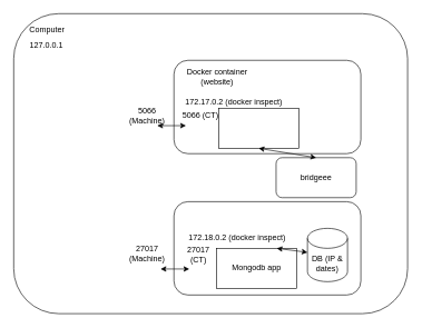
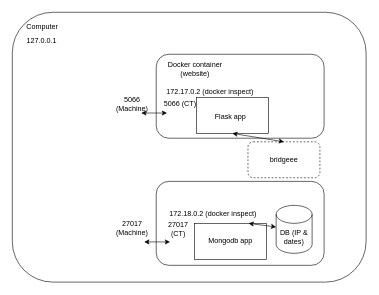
  <mxCell id="0" />
  <mxCell id="1" parent="0" />
  <mxCell id="2" value="" style="rounded=1;whiteSpace=wrap;html=1;" parent="1" vertex="1"><mxGeometry x="20" y="20" width="590" height="450" as="geometry" /></mxCell>
  <mxCell id="3" value="&lt;div&gt;Computer&lt;/div&gt;" style="text;html=1;align=center;verticalAlign=middle;whiteSpace=wrap;rounded=0;" parent="1" vertex="1"><mxGeometry x="40" y="30" width="60" height="30" as="geometry" /></mxCell>
  <mxCell id="4" value="" style="rounded=1;whiteSpace=wrap;html=1;" parent="1" vertex="1"><mxGeometry x="260" y="90" width="280" height="140" as="geometry" /></mxCell>
  <mxCell id="5" value="Docker container (website)" style="text;html=1;align=center;verticalAlign=middle;whiteSpace=wrap;rounded=0;" parent="1" vertex="1"><mxGeometry x="270" y="100" width="110" height="30" as="geometry" /></mxCell>
  <mxCell id="6" value="" style="endArrow=classic;startArrow=classic;html=1;rounded=0;exitX=0.75;exitY=1;exitDx=0;exitDy=0;" parent="1" source="7" edge="1"><mxGeometry width="50" height="50" relative="1" as="geometry"><mxPoint x="236" y="223" as="sourcePoint" /><mxPoint x="278" y="188" as="targetPoint" /></mxGeometry></mxCell>
  <mxCell id="7" value="5066 (Machine)" style="text;html=1;align=center;verticalAlign=middle;whiteSpace=wrap;rounded=0;" parent="1" vertex="1"><mxGeometry x="190" y="158" width="60" height="30" as="geometry" /></mxCell>
  <mxCell id="8" value="" style="rounded=0;whiteSpace=wrap;html=1;" parent="1" vertex="1"><mxGeometry x="327" y="162" width="120" height="60" as="geometry" /></mxCell>
+ <mxCell id="9" value="Flask app" style="text;html=1;align=center;verticalAlign=middle;whiteSpace=wrap;rounded=0;" parent="1" vertex="1"><mxGeometry x="354" y="179" width="60" height="30" as="geometry" /></mxCell>
  <mxCell id="10" value="172.17.0.2 (docker inspect)" style="text;html=1;align=center;verticalAlign=middle;whiteSpace=wrap;rounded=0;" parent="1" vertex="1"><mxGeometry x="255" y="137" width="190" height="30" as="geometry" /></mxCell>
  <mxCell id="11" value="127.0.0.1" style="text;html=1;align=center;verticalAlign=middle;whiteSpace=wrap;rounded=0;" parent="1" vertex="1"><mxGeometry x="39" y="53" width="60" height="30" as="geometry" /></mxCell>
  <mxCell id="12" value="5066 (CT)" style="text;html=1;align=center;verticalAlign=middle;whiteSpace=wrap;rounded=0;" parent="1" vertex="1"><mxGeometry x="270" y="158" width="60" height="30" as="geometry" /></mxCell>
  <mxCell id="13" value="" style="rounded=1;whiteSpace=wrap;html=1;" parent="1" vertex="1"><mxGeometry x="260" y="302" width="280" height="140" as="geometry" /></mxCell>
  <mxCell id="14" value="172.18.0.2 (docker inspect)" style="text;html=1;align=center;verticalAlign=middle;whiteSpace=wrap;rounded=0;" parent="1" vertex="1"><mxGeometry x="260" y="342" width="190" height="30" as="geometry" /></mxCell>
  <mxCell id="15" value="Mongodb app" style="rounded=0;whiteSpace=wrap;html=1;" parent="1" vertex="1"><mxGeometry x="324" y="372" width="120" height="60" as="geometry" /></mxCell>
  <mxCell id="16" value="27017 (Machine)" style="text;html=1;align=center;verticalAlign=middle;whiteSpace=wrap;rounded=0;" parent="1" vertex="1"><mxGeometry x="190" y="365" width="60" height="30" as="geometry" /></mxCell>
  <mxCell id="17" value="27017 (CT)" style="text;html=1;align=center;verticalAlign=middle;whiteSpace=wrap;rounded=0;" parent="1" vertex="1"><mxGeometry x="267" y="366" width="60" height="30" as="geometry" /></mxCell>
  <mxCell id="18" value="" style="endArrow=classic;startArrow=classic;html=1;rounded=0;exitX=0.75;exitY=1;exitDx=0;exitDy=0;" parent="1" edge="1"><mxGeometry width="50" height="50" relative="1" as="geometry"><mxPoint x="240" y="403" as="sourcePoint" /><mxPoint x="283" y="403" as="targetPoint" /></mxGeometry></mxCell>
  <mxCell id="19" value="DB (IP &amp;amp; dates)" style="shape=cylinder3;whiteSpace=wrap;html=1;boundedLbl=1;backgroundOutline=1;size=15;" vertex="1" parent="1"><mxGeometry x="460" y="342" width="60" height="80" as="geometry" /></mxCell>
- <mxCell id="20" value="bridgeee" style="rounded=1;whiteSpace=wrap;html=1;" vertex="1" parent="1"><mxGeometry x="413" y="236" width="120" height="60" as="geometry" /></mxCell>
+ <mxCell id="20" value="bridgeee" style="rounded=1;whiteSpace=wrap;html=1;dashed=1;" vertex="1" parent="1"><mxGeometry x="413" y="236" width="120" height="60" as="geometry" /></mxCell>
  <mxCell id="21" value="" style="endArrow=classic;startArrow=classic;html=1;rounded=0;exitX=0.75;exitY=0;exitDx=0;exitDy=0;" edge="1" parent="1" source="15" target="19"><mxGeometry width="50" height="50" relative="1" as="geometry"><mxPoint x="460" y="423" as="sourcePoint" /><mxPoint x="407.5" y="291" as="targetPoint" /></mxGeometry></mxCell>
  <mxCell id="22" value="" style="endArrow=classic;startArrow=classic;html=1;rounded=0;exitX=0.5;exitY=0;exitDx=0;exitDy=0;entryX=0.5;entryY=1;entryDx=0;entryDy=0;" edge="1" parent="1" source="20" target="8"><mxGeometry width="50" height="50" relative="1" as="geometry"><mxPoint x="300" y="290" as="sourcePoint" /><mxPoint x="350" y="240" as="targetPoint" /></mxGeometry></mxCell>
